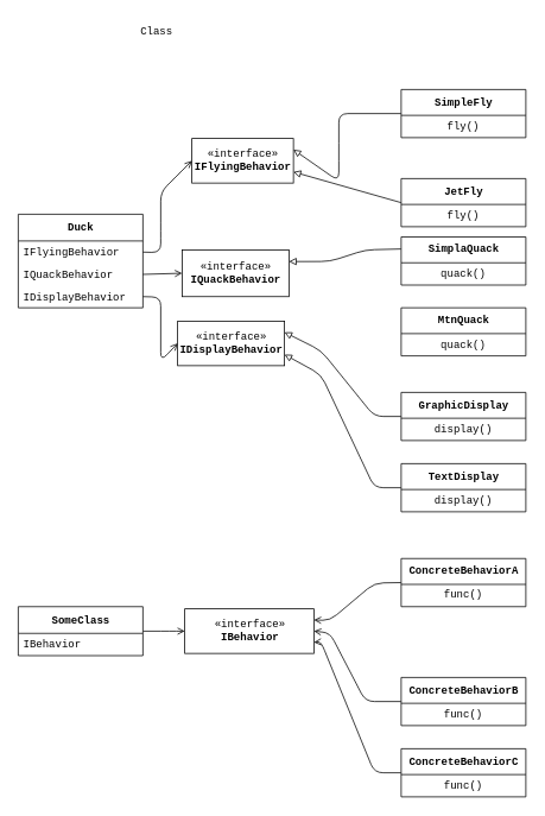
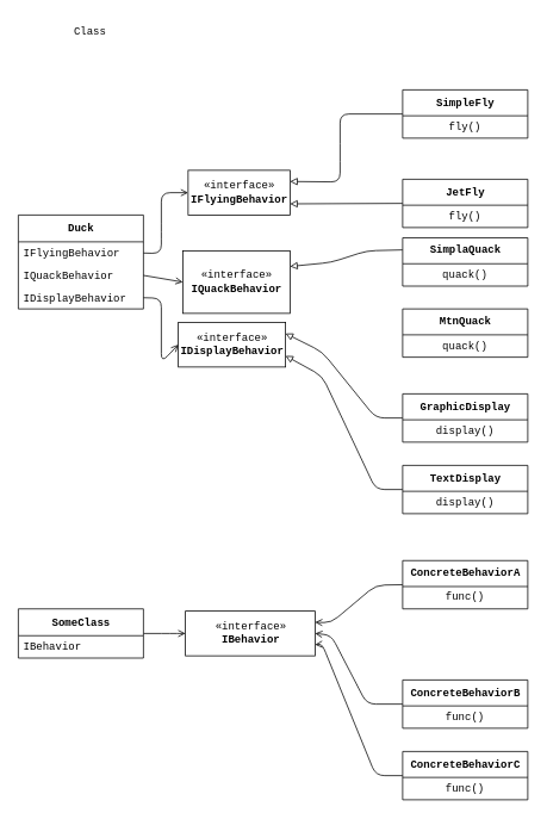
  <mxCell id="0" />
  <mxCell id="1" parent="0" />
  <mxCell id="2" value="&lt;font face=&quot;Courier New&quot;&gt;Duck&lt;/font&gt;" style="swimlane;fontStyle=1;align=center;verticalAlign=middle;childLayout=stackLayout;horizontal=1;startSize=30;horizontalStack=0;resizeParent=1;resizeParentMax=0;resizeLast=0;collapsible=0;marginBottom=0;html=1;" parent="1" vertex="1"><mxGeometry x="20" y="240" width="140" height="105" as="geometry" /></mxCell>
  <mxCell id="3" value="&lt;font face=&quot;Courier New&quot;&gt;IFlyingBehavior&lt;/font&gt;" style="text;html=1;strokeColor=none;fillColor=none;align=left;verticalAlign=middle;spacingLeft=4;spacingRight=4;overflow=hidden;rotatable=0;points=[[0,0.5],[1,0.5]];portConstraint=eastwest;" parent="2" vertex="1"><mxGeometry y="30" width="140" height="25" as="geometry" /></mxCell>
  <mxCell id="4" value="&lt;font face=&quot;Courier New&quot;&gt;IQuackBehavior&lt;/font&gt;" style="text;html=1;strokeColor=none;fillColor=none;align=left;verticalAlign=middle;spacingLeft=4;spacingRight=4;overflow=hidden;rotatable=0;points=[[0,0.5],[1,0.5]];portConstraint=eastwest;" parent="2" vertex="1"><mxGeometry y="55" width="140" height="25" as="geometry" /></mxCell>
  <mxCell id="5" value="&lt;font face=&quot;Courier New&quot;&gt;IDisplayBehavior&lt;/font&gt;" style="text;html=1;strokeColor=none;fillColor=none;align=left;verticalAlign=middle;spacingLeft=4;spacingRight=4;overflow=hidden;rotatable=0;points=[[0,0.5],[1,0.5]];portConstraint=eastwest;" parent="2" vertex="1"><mxGeometry y="80" width="140" height="25" as="geometry" /></mxCell>
- <mxCell id="6" value="«interface»&lt;br&gt;&lt;b&gt;IFlyingBehavior&lt;/b&gt;" style="html=1;fontFamily=Courier New;" parent="1" vertex="1"><mxGeometry x="215" y="155" width="114" height="50" as="geometry" /></mxCell>
- <mxCell id="7" value="«interface»&lt;br&gt;&lt;b&gt;IQuackBehavior&lt;/b&gt;" style="html=1;fontFamily=Courier New;" parent="1" vertex="1"><mxGeometry x="204" y="280" width="120" height="52.5" as="geometry" /></mxCell>
+ <mxCell id="6" value="«interface»&lt;br&gt;&lt;b&gt;IFlyingBehavior&lt;/b&gt;" style="html=1;fontFamily=Courier New;" parent="1" vertex="1"><mxGeometry x="210" y="190" width="114" height="50" as="geometry" /></mxCell>
+ <mxCell id="7" value="«interface»&lt;br&gt;&lt;b&gt;IQuackBehavior&lt;/b&gt;" style="html=1;fontFamily=Courier New;" parent="1" vertex="1"><mxGeometry x="204" y="280" width="120" height="70" as="geometry" /></mxCell>
  <mxCell id="8" value="«interface»&lt;br&gt;&lt;b&gt;IDisplayBehavior&lt;/b&gt;" style="html=1;fontFamily=Courier New;" parent="1" vertex="1"><mxGeometry x="199" y="360" width="120" height="50" as="geometry" /></mxCell>
  <mxCell id="9" style="edgeStyle=none;html=1;exitX=1;exitY=0.5;exitDx=0;exitDy=0;fontFamily=Courier New;endArrow=open;endFill=0;entryX=0;entryY=0.5;entryDx=0;entryDy=0;" parent="1" source="3" target="6" edge="1"><mxGeometry relative="1" as="geometry"><mxPoint x="200" y="220" as="targetPoint" /><Array as="points"><mxPoint x="180" y="283" /><mxPoint x="180" y="260" /><mxPoint x="180" y="215" /></Array></mxGeometry></mxCell>
  <mxCell id="10" style="edgeStyle=none;html=1;exitX=1;exitY=0.5;exitDx=0;exitDy=0;entryX=0;entryY=0.5;entryDx=0;entryDy=0;fontFamily=Courier New;endArrow=open;endFill=0;" parent="1" source="4" target="7" edge="1"><mxGeometry relative="1" as="geometry" /></mxCell>
  <mxCell id="11" style="edgeStyle=none;html=1;exitX=1;exitY=0.5;exitDx=0;exitDy=0;entryX=0;entryY=0.5;entryDx=0;entryDy=0;fontFamily=Courier New;endArrow=open;endFill=0;" parent="1" source="5" target="8" edge="1"><mxGeometry relative="1" as="geometry"><Array as="points"><mxPoint x="180" y="333" /><mxPoint x="180" y="405" /></Array></mxGeometry></mxCell>
- <mxCell id="12" value="Class" style="text;html=1;align=center;verticalAlign=middle;resizable=0;points=[];autosize=1;strokeColor=none;fillColor=none;fontFamily=Courier New;" parent="1" vertex="1"><mxGeometry x="145" y="20" width="60" height="30" as="geometry" /></mxCell>
+ <mxCell id="12" value="Class" style="text;html=1;align=center;verticalAlign=middle;resizable=0;points=[];autosize=1;strokeColor=none;fillColor=none;fontFamily=Courier New;" parent="1" vertex="1"><mxGeometry x="70" y="20" width="60" height="30" as="geometry" /></mxCell>
  <mxCell id="13" style="edgeStyle=none;html=1;exitX=0;exitY=0.5;exitDx=0;exitDy=0;fontFamily=Courier New;endArrow=block;endFill=0;entryX=1;entryY=0.25;entryDx=0;entryDy=0;" parent="1" source="14" target="6" edge="1"><mxGeometry relative="1" as="geometry"><mxPoint x="350" y="200" as="targetPoint" /><Array as="points"><mxPoint x="380" y="127" /><mxPoint x="380" y="170" /><mxPoint x="380" y="203" /></Array></mxGeometry></mxCell>
  <mxCell id="14" value="SimpleFly" style="swimlane;fontStyle=1;align=center;verticalAlign=middle;childLayout=stackLayout;horizontal=1;startSize=29;horizontalStack=0;resizeParent=1;resizeParentMax=0;resizeLast=0;collapsible=0;marginBottom=0;html=1;fontFamily=Courier New;" parent="1" vertex="1"><mxGeometry x="450" y="100" width="140" height="54" as="geometry" /></mxCell>
  <mxCell id="15" value="fly()" style="text;html=1;strokeColor=none;fillColor=none;align=center;verticalAlign=middle;spacingLeft=4;spacingRight=4;overflow=hidden;rotatable=0;points=[[0,0.5],[1,0.5]];portConstraint=eastwest;fontFamily=Courier New;" parent="14" vertex="1"><mxGeometry y="29" width="140" height="25" as="geometry" /></mxCell>
  <mxCell id="16" style="edgeStyle=none;html=1;exitX=0;exitY=0.5;exitDx=0;exitDy=0;entryX=1;entryY=0.75;entryDx=0;entryDy=0;fontFamily=Courier New;endArrow=block;endFill=0;" parent="1" source="17" target="6" edge="1"><mxGeometry relative="1" as="geometry" /></mxCell>
  <mxCell id="17" value="JetFly" style="swimlane;fontStyle=1;align=center;verticalAlign=middle;childLayout=stackLayout;horizontal=1;startSize=29;horizontalStack=0;resizeParent=1;resizeParentMax=0;resizeLast=0;collapsible=0;marginBottom=0;html=1;fontFamily=Courier New;" parent="1" vertex="1"><mxGeometry x="450" y="200" width="140" height="54" as="geometry" /></mxCell>
  <mxCell id="18" value="fly()" style="text;html=1;strokeColor=none;fillColor=none;align=center;verticalAlign=middle;spacingLeft=4;spacingRight=4;overflow=hidden;rotatable=0;points=[[0,0.5],[1,0.5]];portConstraint=eastwest;fontFamily=Courier New;" parent="17" vertex="1"><mxGeometry y="29" width="140" height="25" as="geometry" /></mxCell>
  <mxCell id="19" style="edgeStyle=none;html=1;exitX=0;exitY=0.25;exitDx=0;exitDy=0;entryX=1;entryY=0.25;entryDx=0;entryDy=0;fontFamily=Courier New;endArrow=block;endFill=0;" parent="1" source="20" target="7" edge="1"><mxGeometry relative="1" as="geometry"><Array as="points"><mxPoint x="410" y="280" /><mxPoint x="370" y="293" /></Array></mxGeometry></mxCell>
  <mxCell id="20" value="SimplaQuack" style="swimlane;fontStyle=1;align=center;verticalAlign=middle;childLayout=stackLayout;horizontal=1;startSize=29;horizontalStack=0;resizeParent=1;resizeParentMax=0;resizeLast=0;collapsible=0;marginBottom=0;html=1;fontFamily=Courier New;" parent="1" vertex="1"><mxGeometry x="450" y="265.5" width="140" height="54" as="geometry" /></mxCell>
  <mxCell id="21" value="quack()" style="text;html=1;strokeColor=none;fillColor=none;align=center;verticalAlign=middle;spacingLeft=4;spacingRight=4;overflow=hidden;rotatable=0;points=[[0,0.5],[1,0.5]];portConstraint=eastwest;fontFamily=Courier New;" parent="20" vertex="1"><mxGeometry y="29" width="140" height="25" as="geometry" /></mxCell>
  <mxCell id="22" value="MtnQuack" style="swimlane;fontStyle=1;align=center;verticalAlign=middle;childLayout=stackLayout;horizontal=1;startSize=29;horizontalStack=0;resizeParent=1;resizeParentMax=0;resizeLast=0;collapsible=0;marginBottom=0;html=1;fontFamily=Courier New;" parent="1" vertex="1"><mxGeometry x="450" y="345" width="140" height="54" as="geometry" /></mxCell>
  <mxCell id="23" value="quack()" style="text;html=1;strokeColor=none;fillColor=none;align=center;verticalAlign=middle;spacingLeft=4;spacingRight=4;overflow=hidden;rotatable=0;points=[[0,0.5],[1,0.5]];portConstraint=eastwest;fontFamily=Courier New;" parent="22" vertex="1"><mxGeometry y="29" width="140" height="25" as="geometry" /></mxCell>
  <mxCell id="24" style="edgeStyle=none;html=1;exitX=0;exitY=0.5;exitDx=0;exitDy=0;entryX=1;entryY=0.25;entryDx=0;entryDy=0;fontFamily=Courier New;endArrow=block;endFill=0;" parent="1" source="25" target="8" edge="1"><mxGeometry relative="1" as="geometry"><Array as="points"><mxPoint x="420" y="467" /><mxPoint x="360" y="393" /></Array></mxGeometry></mxCell>
  <mxCell id="25" value="GraphicDisplay" style="swimlane;fontStyle=1;align=center;verticalAlign=middle;childLayout=stackLayout;horizontal=1;startSize=29;horizontalStack=0;resizeParent=1;resizeParentMax=0;resizeLast=0;collapsible=0;marginBottom=0;html=1;fontFamily=Courier New;" parent="1" vertex="1"><mxGeometry x="450" y="440" width="140" height="54" as="geometry" /></mxCell>
  <mxCell id="26" value="display()" style="text;html=1;strokeColor=none;fillColor=none;align=center;verticalAlign=middle;spacingLeft=4;spacingRight=4;overflow=hidden;rotatable=0;points=[[0,0.5],[1,0.5]];portConstraint=eastwest;fontFamily=Courier New;" parent="25" vertex="1"><mxGeometry y="29" width="140" height="25" as="geometry" /></mxCell>
  <mxCell id="27" style="edgeStyle=none;html=1;exitX=0;exitY=0.5;exitDx=0;exitDy=0;entryX=1;entryY=0.75;entryDx=0;entryDy=0;fontFamily=Courier New;endArrow=block;endFill=0;" parent="1" source="28" target="8" edge="1"><mxGeometry relative="1" as="geometry"><Array as="points"><mxPoint x="420" y="547" /><mxPoint x="360" y="420" /></Array></mxGeometry></mxCell>
  <mxCell id="28" value="TextDisplay" style="swimlane;fontStyle=1;align=center;verticalAlign=middle;childLayout=stackLayout;horizontal=1;startSize=29;horizontalStack=0;resizeParent=1;resizeParentMax=0;resizeLast=0;collapsible=0;marginBottom=0;html=1;fontFamily=Courier New;" parent="1" vertex="1"><mxGeometry x="450" y="520" width="140" height="54" as="geometry" /></mxCell>
  <mxCell id="29" value="display()" style="text;html=1;strokeColor=none;fillColor=none;align=center;verticalAlign=middle;spacingLeft=4;spacingRight=4;overflow=hidden;rotatable=0;points=[[0,0.5],[1,0.5]];portConstraint=eastwest;fontFamily=Courier New;" parent="28" vertex="1"><mxGeometry y="29" width="140" height="25" as="geometry" /></mxCell>
  <mxCell id="30" style="edgeStyle=none;html=1;exitX=1;exitY=0.5;exitDx=0;exitDy=0;entryX=0;entryY=0.5;entryDx=0;entryDy=0;endArrow=open;endFill=0;" edge="1" parent="1" source="31" target="33"><mxGeometry relative="1" as="geometry"><Array as="points"><mxPoint x="190" y="708" /></Array></mxGeometry></mxCell>
  <mxCell id="31" value="&lt;font face=&quot;Courier New&quot;&gt;SomeClass&lt;/font&gt;" style="swimlane;fontStyle=1;align=center;verticalAlign=middle;childLayout=stackLayout;horizontal=1;startSize=30;horizontalStack=0;resizeParent=1;resizeParentMax=0;resizeLast=0;collapsible=0;marginBottom=0;html=1;" vertex="1" parent="1"><mxGeometry x="20" y="680.5" width="140" height="55" as="geometry" /></mxCell>
  <mxCell id="32" value="&lt;font face=&quot;Courier New&quot;&gt;IBehavior&lt;/font&gt;" style="text;html=1;strokeColor=none;fillColor=none;align=left;verticalAlign=middle;spacingLeft=4;spacingRight=4;overflow=hidden;rotatable=0;points=[[0,0.5],[1,0.5]];portConstraint=eastwest;" vertex="1" parent="31"><mxGeometry y="30" width="140" height="25" as="geometry" /></mxCell>
  <mxCell id="33" value="«interface»&lt;br&gt;&lt;b&gt;IBehavior&lt;/b&gt;" style="html=1;fontFamily=Courier New;" vertex="1" parent="1"><mxGeometry x="207" y="683" width="145" height="50" as="geometry" /></mxCell>
  <mxCell id="34" style="edgeStyle=none;html=1;exitX=0;exitY=0.5;exitDx=0;exitDy=0;entryX=1;entryY=0.25;entryDx=0;entryDy=0;endArrow=open;endFill=0;" edge="1" parent="1" source="35" target="33"><mxGeometry relative="1" as="geometry"><Array as="points"><mxPoint x="420" y="654" /><mxPoint x="370" y="696" /></Array></mxGeometry></mxCell>
  <mxCell id="35" value="ConcreteBehaviorA" style="swimlane;fontStyle=1;align=center;verticalAlign=middle;childLayout=stackLayout;horizontal=1;startSize=29;horizontalStack=0;resizeParent=1;resizeParentMax=0;resizeLast=0;collapsible=0;marginBottom=0;html=1;fontFamily=Courier New;" vertex="1" parent="1"><mxGeometry x="450" y="626.5" width="140" height="54" as="geometry" /></mxCell>
  <mxCell id="36" value="func()" style="text;html=1;strokeColor=none;fillColor=none;align=center;verticalAlign=middle;spacingLeft=4;spacingRight=4;overflow=hidden;rotatable=0;points=[[0,0.5],[1,0.5]];portConstraint=eastwest;fontFamily=Courier New;" vertex="1" parent="35"><mxGeometry y="29" width="140" height="25" as="geometry" /></mxCell>
  <mxCell id="37" style="edgeStyle=none;html=1;exitX=0;exitY=0.5;exitDx=0;exitDy=0;entryX=1;entryY=0.5;entryDx=0;entryDy=0;endArrow=open;endFill=0;" edge="1" parent="1" source="38" target="33"><mxGeometry relative="1" as="geometry"><Array as="points"><mxPoint x="410" y="787" /><mxPoint x="370" y="710" /></Array></mxGeometry></mxCell>
  <mxCell id="38" value="ConcreteBehaviorB" style="swimlane;fontStyle=1;align=center;verticalAlign=middle;childLayout=stackLayout;horizontal=1;startSize=29;horizontalStack=0;resizeParent=1;resizeParentMax=0;resizeLast=0;collapsible=0;marginBottom=0;html=1;fontFamily=Courier New;" vertex="1" parent="1"><mxGeometry x="450" y="760" width="140" height="54" as="geometry" /></mxCell>
  <mxCell id="39" value="func()" style="text;html=1;strokeColor=none;fillColor=none;align=center;verticalAlign=middle;spacingLeft=4;spacingRight=4;overflow=hidden;rotatable=0;points=[[0,0.5],[1,0.5]];portConstraint=eastwest;fontFamily=Courier New;" vertex="1" parent="38"><mxGeometry y="29" width="140" height="25" as="geometry" /></mxCell>
  <mxCell id="40" style="edgeStyle=none;html=1;exitX=0;exitY=0.5;exitDx=0;exitDy=0;entryX=1;entryY=0.75;entryDx=0;entryDy=0;endArrow=open;endFill=0;" edge="1" parent="1" source="41" target="33"><mxGeometry relative="1" as="geometry"><Array as="points"><mxPoint x="420" y="867" /><mxPoint x="360" y="720" /></Array></mxGeometry></mxCell>
  <mxCell id="41" value="ConcreteBehaviorC" style="swimlane;fontStyle=1;align=center;verticalAlign=middle;childLayout=stackLayout;horizontal=1;startSize=29;horizontalStack=0;resizeParent=1;resizeParentMax=0;resizeLast=0;collapsible=0;marginBottom=0;html=1;fontFamily=Courier New;" vertex="1" parent="1"><mxGeometry x="450" y="840" width="140" height="54" as="geometry" /></mxCell>
  <mxCell id="42" value="func()" style="text;html=1;strokeColor=none;fillColor=none;align=center;verticalAlign=middle;spacingLeft=4;spacingRight=4;overflow=hidden;rotatable=0;points=[[0,0.5],[1,0.5]];portConstraint=eastwest;fontFamily=Courier New;" vertex="1" parent="41"><mxGeometry y="29" width="140" height="25" as="geometry" /></mxCell>
